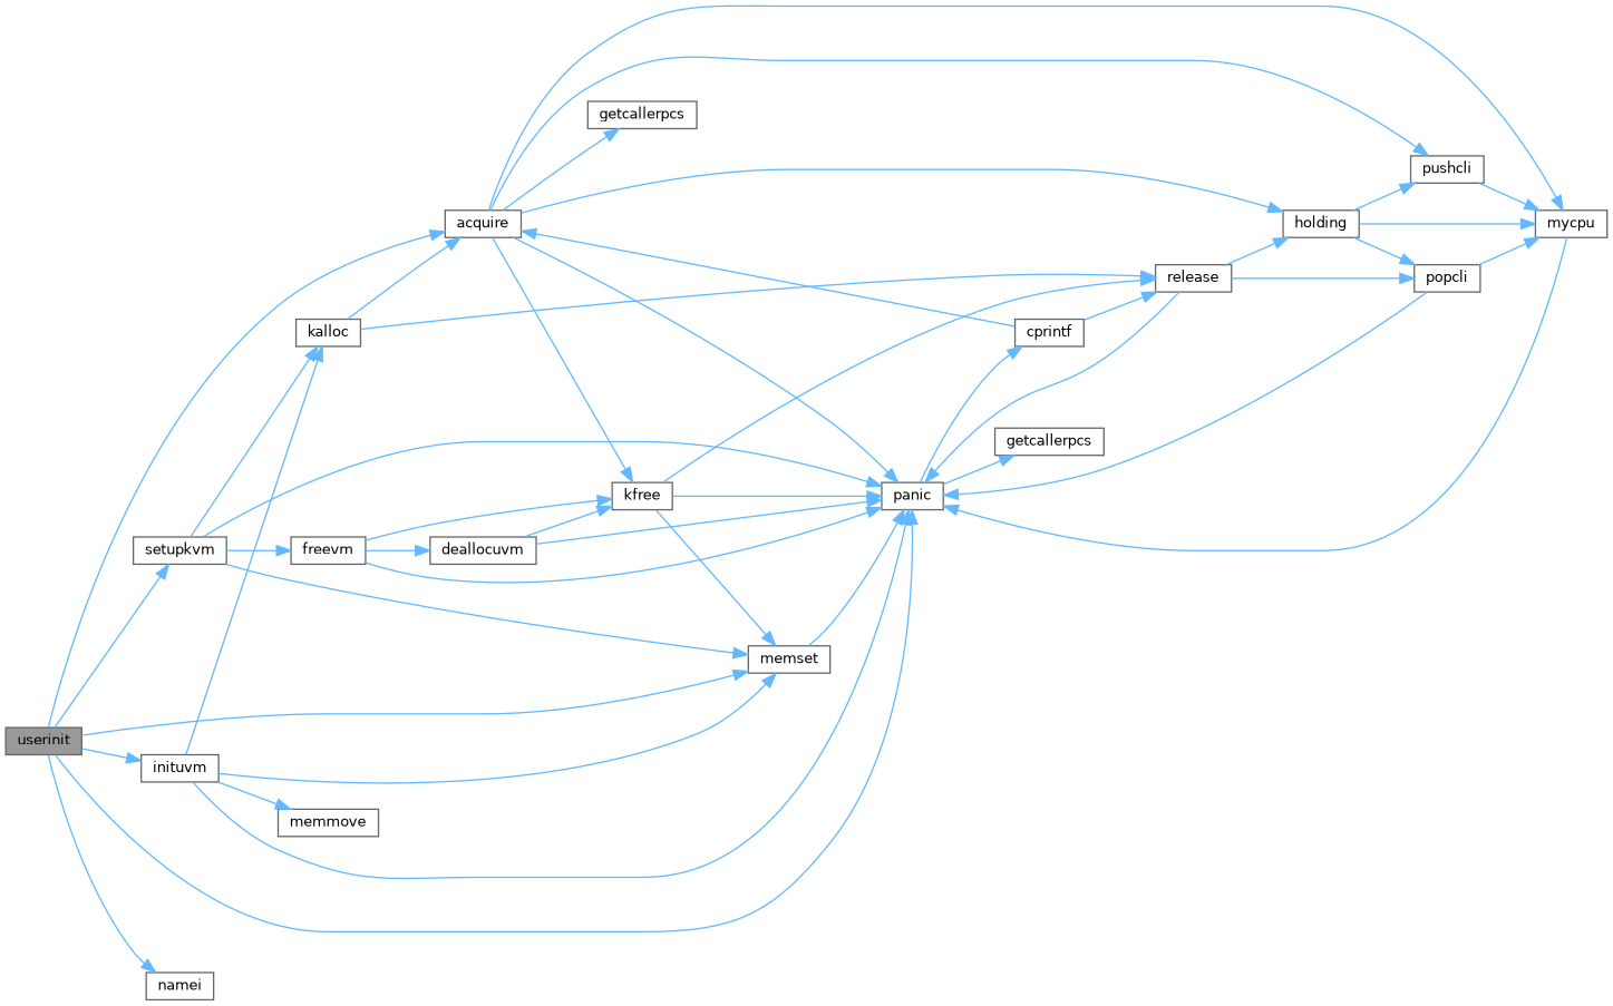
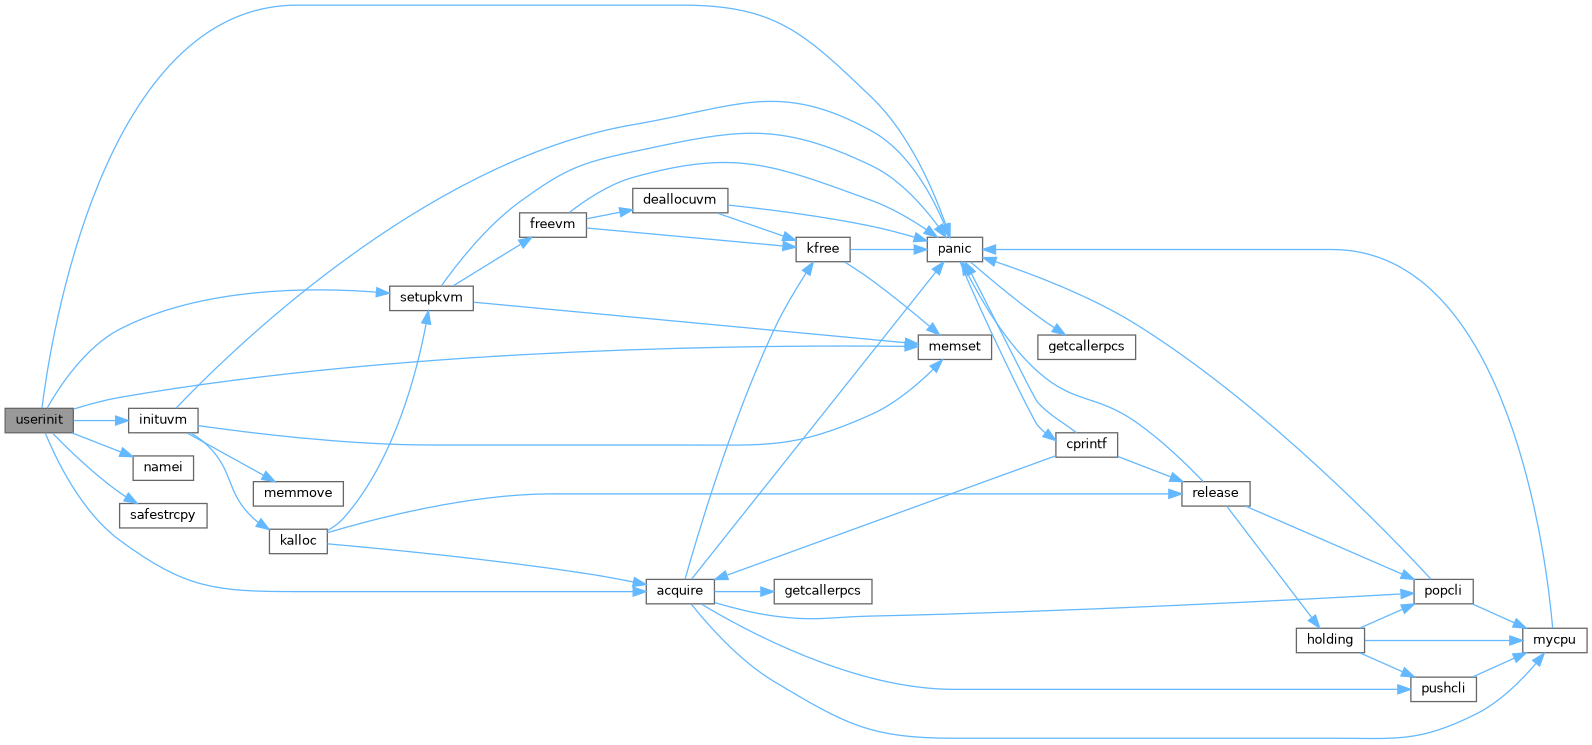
  digraph {
    rankdir=LR
    node [color=grey40 fillcolor=white fontname=Helvetica fontsize=10 shape=box style=filled]
    edge [color=steelblue1 fontname=Helvetica fontsize=10 labelfontname=Helvetica labelfontsize=10 style=solid]
    n1 [color=gray40 fillcolor=grey60 fontcolor=black height=0.2 label=userinit width=0.4]
    n2 [height=0.2 label=acquire width=0.4]
    n3 [height=0.2 label=panic width=0.4]
    n4 [height=0.2 label=inituvm width=0.4]
    n5 [height=0.2 label=memset width=0.4]
    n6 [height=0.2 label=namei width=0.4]
+   n7 [height=0.2 label=safestrcpy width=0.4]
    n8 [height=0.2 label=setupkvm width=0.4]
    n9 [height=0.2 label=getcallerpcs width=0.4]
    n10 [height=0.2 label=holding width=0.4]
    n11 [height=0.2 label=mycpu width=0.4]
    n12 [height=0.2 label=pushcli width=0.4]
    n13 [height=0.2 label=kfree width=0.4]
    n14 [height=0.2 label=cprintf width=0.4]
    n15 [height=0.2 label=getcallerpcs width=0.4]
    n16 [height=0.2 label=release width=0.4]
    n17 [height=0.2 label=popcli width=0.4]
    n18 [height=0.2 label=kalloc width=0.4]
    n19 [height=0.2 label=memmove width=0.4]
    n20 [height=0.2 label=freevm width=0.4]
    n21 [height=0.2 label=deallocuvm width=0.4]
    n1 -> n2
    n1 -> n3
    n1 -> n4
    n1 -> n5
    n1 -> n6
+   n1 -> n7
    n1 -> n8
    n2 -> n3
    n2 -> n9
-   n2 -> n10
+   n2 -> n17
    n2 -> n11
    n2 -> n12
    n2 -> n13
    n3 -> n14
    n3 -> n15
    n4 -> n3
    n4 -> n5
    n4 -> n18
    n4 -> n19
    n8 -> n3
    n8 -> n5
-   n8 -> n18
+   n18 -> n8
    n8 -> n20
    n10 -> n11
    n10 -> n12
    n10 -> n17
    n11 -> n3
    n12 -> n11
    n13 -> n3
    n13 -> n5
-   n13 -> n16
    n14 -> n2
-   n5 -> n3
+   n14 -> n3
    n14 -> n16
    n16 -> n3
    n16 -> n10
    n16 -> n17
    n17 -> n3
    n17 -> n11
    n18 -> n2
    n18 -> n16
    n20 -> n3
    n20 -> n13
    n20 -> n21
    n21 -> n3
    n21 -> n13
  }
